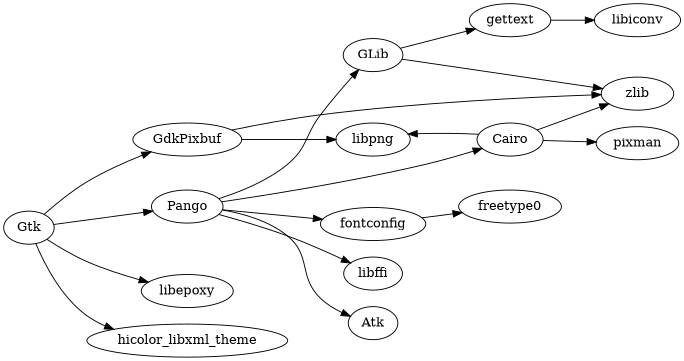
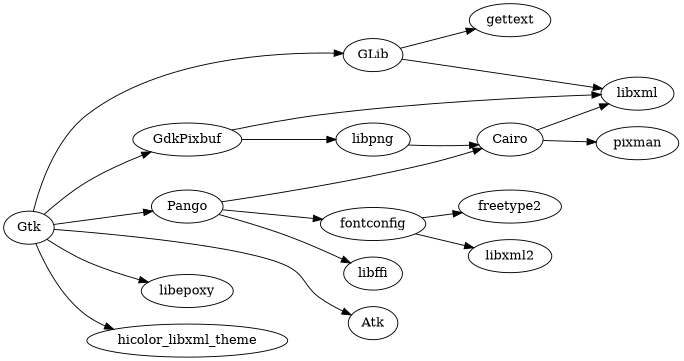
  digraph {
    rankdir=LR
    Gtk
    GLib
    Atk
    GdkPixbuf
    libepoxy
    Pango
    n7 [label=hicolor_libxml_theme]
    gettext
-   zlib
+   zlib [label=libxml]
    libpng
    libffi
    fontconfig
    Cairo
-   libiconv
-   freetype2 [label=freetype0]
+   freetype2
+   libxml2
    pixman
-   Pango -> GLib
-   Pango -> Atk
+   Gtk -> GLib
+   Gtk -> Atk
    Gtk -> GdkPixbuf
    Gtk -> libepoxy
    Gtk -> Pango
    Gtk -> n7
    GLib -> gettext
    GLib -> zlib
    GdkPixbuf -> zlib
    GdkPixbuf -> libpng
    Pango -> libffi
    Pango -> fontconfig
    Pango -> Cairo
-   gettext -> libiconv
    fontconfig -> freetype2
+   fontconfig -> libxml2
    Cairo -> zlib
-   Cairo -> libpng
+   libpng -> Cairo
    Cairo -> pixman
  }
